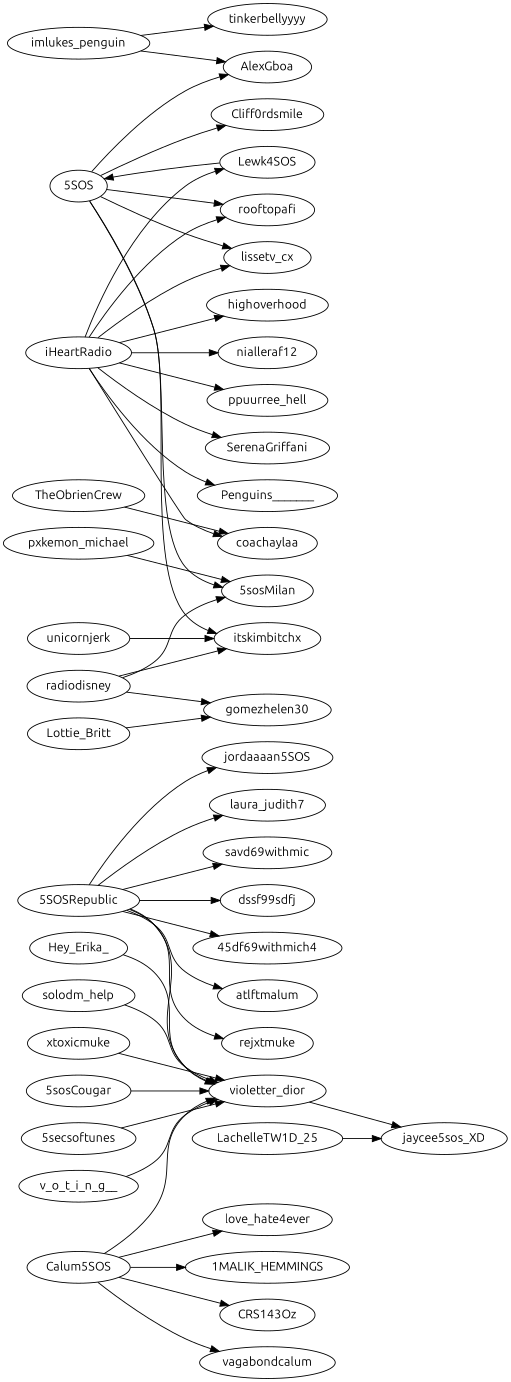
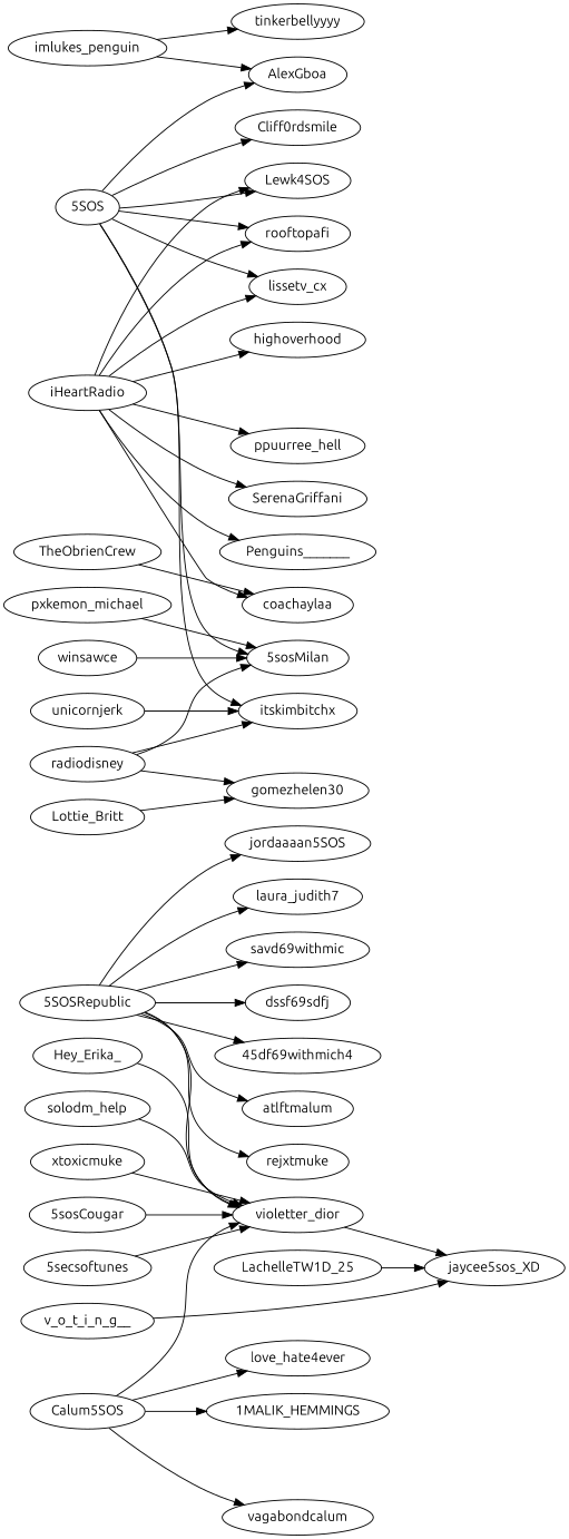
  strict digraph {
    fontname=Ubuntu
    rankdir=LR
    node [fontname=Ubuntu]
    edge [fontname=Ubuntu]
    "5SOSRepublic"
    jordaaaan5SOS
    laura_judith7
    savd69withmic
-   dssf69sdfj [label=dssf99sdfj]
+   dssf69sdfj
    "45df69withmich4"
    atlftmalum
    violetter_dior
    rejxtmuke
    jaycee5sos_XD
    Calum5SOS
-   CRS143Oz
    vagabondcalum
    love_hate4ever
    "1MALIK_HEMMINGS"
    imlukes_penguin
    AlexGboa
    tinkerbellyyyy
    "5SOS"
    rooftopafi
    lissetv_cx
    "5sosMilan"
    itskimbitchx
    Cliff0rdsmile
    Lewk4SOS
    iHeartRadio
    highoverhood
-   nialleraf12
    ppuurree_hell
    SerenaGriffani
    Penguins_______
    coachaylaa
    "5sosCougar"
+   winsawce
    radiodisney
    gomezhelen30
    unicornjerk
    pxkemon_michael
    "5secsoftunes"
    TheObrienCrew
    Lottie_Britt
    Hey_Erika_
    solodm_help
    v_o_t_i_n_g__
    LachelleTW1D_25
    xtoxicmuke
    "5SOSRepublic" -> jordaaaan5SOS
    "5SOSRepublic" -> laura_judith7
    "5SOSRepublic" -> savd69withmic
    "5SOSRepublic" -> dssf69sdfj
    "5SOSRepublic" -> "45df69withmich4"
    "5SOSRepublic" -> atlftmalum
    "5SOSRepublic" -> violetter_dior
    "5SOSRepublic" -> rejxtmuke
    violetter_dior -> jaycee5sos_XD
    Calum5SOS -> violetter_dior
-   Calum5SOS -> CRS143Oz
    Calum5SOS -> vagabondcalum
    Calum5SOS -> love_hate4ever
    Calum5SOS -> "1MALIK_HEMMINGS"
    imlukes_penguin -> AlexGboa
    imlukes_penguin -> tinkerbellyyyy
    "5SOS" -> AlexGboa
    "5SOS" -> rooftopafi
    "5SOS" -> lissetv_cx
    "5SOS" -> "5sosMilan"
    "5SOS" -> itskimbitchx
    "5SOS" -> Cliff0rdsmile
-   Lewk4SOS -> "5SOS"
+   "5SOS" -> Lewk4SOS
    iHeartRadio -> rooftopafi
    iHeartRadio -> lissetv_cx
    iHeartRadio -> Lewk4SOS
    iHeartRadio -> highoverhood
-   iHeartRadio -> nialleraf12
    iHeartRadio -> ppuurree_hell
    iHeartRadio -> SerenaGriffani
    iHeartRadio -> Penguins_______
    iHeartRadio -> coachaylaa
    "5sosCougar" -> violetter_dior
+   winsawce -> "5sosMilan"
    radiodisney -> "5sosMilan"
    radiodisney -> itskimbitchx
    radiodisney -> gomezhelen30
    unicornjerk -> itskimbitchx
    pxkemon_michael -> "5sosMilan"
    "5secsoftunes" -> violetter_dior
    TheObrienCrew -> coachaylaa
    Lottie_Britt -> gomezhelen30
    Hey_Erika_ -> violetter_dior
    solodm_help -> violetter_dior
-   v_o_t_i_n_g__ -> violetter_dior
+   v_o_t_i_n_g__ -> jaycee5sos_XD
    LachelleTW1D_25 -> jaycee5sos_XD
    xtoxicmuke -> violetter_dior
  }
